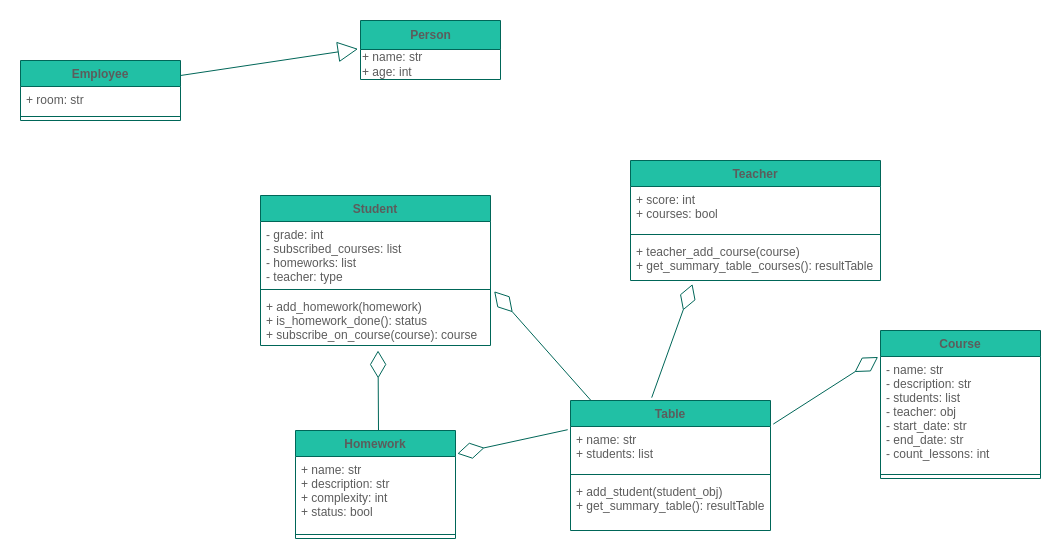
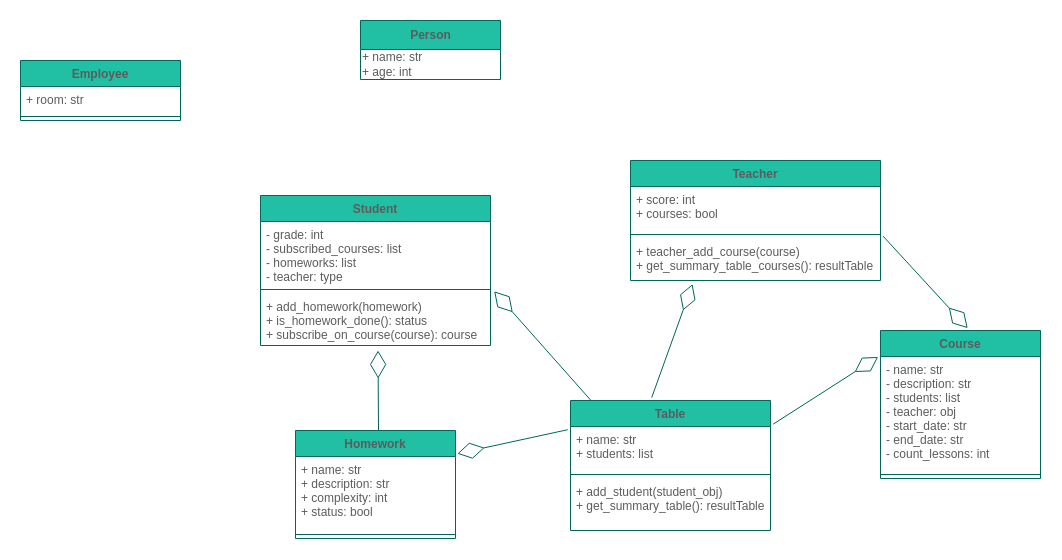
  <mxCell id="0" />
  <mxCell id="1" parent="0" />
  <mxCell id="2" value="Person" style="swimlane;fontStyle=1;align=center;verticalAlign=middle;childLayout=stackLayout;horizontal=1;startSize=29;horizontalStack=0;resizeParent=1;resizeParentMax=0;resizeLast=0;collapsible=0;marginBottom=0;html=1;fillColor=#21C0A5;strokeColor=#006658;fontColor=#5C5C5C;" vertex="1" parent="1"><mxGeometry x="360" y="20" width="140" height="59" as="geometry" /></mxCell>
  <mxCell id="3" value="+ name: str&lt;br&gt;+ age: int" style="text;html=1;align=left;verticalAlign=middle;resizable=0;points=[];autosize=1;strokeColor=none;fillColor=none;fontColor=#5C5C5C;" vertex="1" parent="2"><mxGeometry y="29" width="140" height="30" as="geometry" /></mxCell>
  <mxCell id="4" value="Homework" style="swimlane;fontStyle=1;align=center;verticalAlign=top;childLayout=stackLayout;horizontal=1;startSize=26;horizontalStack=0;resizeParent=1;resizeParentMax=0;resizeLast=0;collapsible=1;marginBottom=0;fillColor=#21C0A5;strokeColor=#006658;fontColor=#5C5C5C;" vertex="1" parent="1"><mxGeometry x="295" y="430" width="160" height="108" as="geometry" /></mxCell>
  <mxCell id="5" value="+ name: str&#10;+ description: str&#10;+ complexity: int&#10;+ status: bool" style="text;strokeColor=none;fillColor=none;align=left;verticalAlign=top;spacingLeft=4;spacingRight=4;overflow=hidden;rotatable=0;points=[[0,0.5],[1,0.5]];portConstraint=eastwest;fontColor=#5C5C5C;" vertex="1" parent="4"><mxGeometry y="26" width="160" height="74" as="geometry" /></mxCell>
  <mxCell id="6" value="" style="line;strokeWidth=1;fillColor=none;align=left;verticalAlign=middle;spacingTop=-1;spacingLeft=3;spacingRight=3;rotatable=0;labelPosition=right;points=[];portConstraint=eastwest;strokeColor=#006658;fontColor=#5C5C5C;" vertex="1" parent="4"><mxGeometry y="100" width="160" height="8" as="geometry" /></mxCell>
  <mxCell id="7" value="Student" style="swimlane;fontStyle=1;align=center;verticalAlign=top;childLayout=stackLayout;horizontal=1;startSize=26;horizontalStack=0;resizeParent=1;resizeParentMax=0;resizeLast=0;collapsible=1;marginBottom=0;strokeColor=#006658;fillColor=#21C0A5;fontColor=#5C5C5C;" vertex="1" parent="1"><mxGeometry x="260" y="195" width="230" height="150" as="geometry" /></mxCell>
  <mxCell id="8" value="- grade: int&#10;- subscribed_courses: list&#10;- homeworks: list&#10;- teacher: type&#10;&#10;&#10;" style="text;strokeColor=none;fillColor=none;align=left;verticalAlign=top;spacingLeft=4;spacingRight=4;overflow=hidden;rotatable=0;points=[[0,0.5],[1,0.5]];portConstraint=eastwest;fontColor=#5C5C5C;" vertex="1" parent="7"><mxGeometry y="26" width="230" height="64" as="geometry" /></mxCell>
  <mxCell id="9" value="" style="line;strokeWidth=1;fillColor=none;align=left;verticalAlign=middle;spacingTop=-1;spacingLeft=3;spacingRight=3;rotatable=0;labelPosition=right;points=[];portConstraint=eastwest;strokeColor=#006658;fontColor=#5C5C5C;" vertex="1" parent="7"><mxGeometry y="90" width="230" height="8" as="geometry" /></mxCell>
  <mxCell id="10" value="+ add_homework(homework)&#10;+ is_homework_done(): status&#10;+ subscribe_on_course(course): course" style="text;strokeColor=none;fillColor=none;align=left;verticalAlign=top;spacingLeft=4;spacingRight=4;overflow=hidden;rotatable=0;points=[[0,0.5],[1,0.5]];portConstraint=eastwest;fontColor=#5C5C5C;" vertex="1" parent="7"><mxGeometry y="98" width="230" height="52" as="geometry" /></mxCell>
  <mxCell id="11" value="Teacher" style="swimlane;fontStyle=1;align=center;verticalAlign=top;childLayout=stackLayout;horizontal=1;startSize=26;horizontalStack=0;resizeParent=1;resizeParentMax=0;resizeLast=0;collapsible=1;marginBottom=0;fillColor=#21C0A5;strokeColor=#006658;fontColor=#5C5C5C;" vertex="1" parent="1"><mxGeometry x="630" y="160" width="250" height="120" as="geometry" /></mxCell>
  <mxCell id="12" value="+ score: int&#10;+ courses: bool" style="text;strokeColor=none;fillColor=none;align=left;verticalAlign=top;spacingLeft=4;spacingRight=4;overflow=hidden;rotatable=0;points=[[0,0.5],[1,0.5]];portConstraint=eastwest;fontColor=#5C5C5C;" vertex="1" parent="11"><mxGeometry y="26" width="250" height="44" as="geometry" /></mxCell>
  <mxCell id="13" value="" style="line;strokeWidth=1;fillColor=none;align=left;verticalAlign=middle;spacingTop=-1;spacingLeft=3;spacingRight=3;rotatable=0;labelPosition=right;points=[];portConstraint=eastwest;strokeColor=#006658;fontColor=#5C5C5C;" vertex="1" parent="11"><mxGeometry y="70" width="250" height="8" as="geometry" /></mxCell>
  <mxCell id="14" value="+ teacher_add_course(course)&#10;+ get_summary_table_courses(): resultTable" style="text;strokeColor=none;fillColor=none;align=left;verticalAlign=top;spacingLeft=4;spacingRight=4;overflow=hidden;rotatable=0;points=[[0,0.5],[1,0.5]];portConstraint=eastwest;fontColor=#5C5C5C;" vertex="1" parent="11"><mxGeometry y="78" width="250" height="42" as="geometry" /></mxCell>
  <mxCell id="15" value="Employee" style="swimlane;fontStyle=1;align=center;verticalAlign=top;childLayout=stackLayout;horizontal=1;startSize=26;horizontalStack=0;resizeParent=1;resizeParentMax=0;resizeLast=0;collapsible=1;marginBottom=0;fillColor=#21C0A5;strokeColor=#006658;fontColor=#5C5C5C;" vertex="1" parent="1"><mxGeometry x="20" y="60" width="160" height="60" as="geometry" /></mxCell>
  <mxCell id="16" value="+ room: str" style="text;strokeColor=none;fillColor=none;align=left;verticalAlign=top;spacingLeft=4;spacingRight=4;overflow=hidden;rotatable=0;points=[[0,0.5],[1,0.5]];portConstraint=eastwest;fontColor=#5C5C5C;" vertex="1" parent="15"><mxGeometry y="26" width="160" height="26" as="geometry" /></mxCell>
  <mxCell id="17" value="" style="line;strokeWidth=1;fillColor=none;align=left;verticalAlign=middle;spacingTop=-1;spacingLeft=3;spacingRight=3;rotatable=0;labelPosition=right;points=[];portConstraint=eastwest;strokeColor=#006658;fontColor=#5C5C5C;" vertex="1" parent="15"><mxGeometry y="52" width="160" height="8" as="geometry" /></mxCell>
- <mxCell id="18" value="" style="endArrow=block;html=1;rounded=0;strokeWidth=1;endFill=0;entryX=-0.017;entryY=-0.02;entryDx=0;entryDy=0;exitX=1;exitY=0.25;exitDx=0;exitDy=0;endSize=18;entryPerimeter=0;strokeColor=#006658;fontColor=#5C5C5C;" edge="1" parent="1" source="15" target="3"><mxGeometry width="50" height="50" relative="1" as="geometry"><mxPoint x="595" y="126.59" as="sourcePoint" /><mxPoint x="595.68" y="40" as="targetPoint" /></mxGeometry></mxCell>
  <mxCell id="19" value="Table" style="swimlane;fontStyle=1;align=center;verticalAlign=top;childLayout=stackLayout;horizontal=1;startSize=26;horizontalStack=0;resizeParent=1;resizeParentMax=0;resizeLast=0;collapsible=1;marginBottom=0;fillColor=#21C0A5;strokeColor=#006658;fontColor=#5C5C5C;" vertex="1" parent="1"><mxGeometry x="570" y="400" width="200" height="130" as="geometry" /></mxCell>
  <mxCell id="20" value="+ name: str&#10;+ students: list" style="text;strokeColor=none;fillColor=none;align=left;verticalAlign=top;spacingLeft=4;spacingRight=4;overflow=hidden;rotatable=0;points=[[0,0.5],[1,0.5]];portConstraint=eastwest;fontColor=#5C5C5C;" vertex="1" parent="19"><mxGeometry y="26" width="200" height="44" as="geometry" /></mxCell>
  <mxCell id="21" value="" style="line;strokeWidth=1;fillColor=none;align=left;verticalAlign=middle;spacingTop=-1;spacingLeft=3;spacingRight=3;rotatable=0;labelPosition=right;points=[];portConstraint=eastwest;strokeColor=#006658;fontColor=#5C5C5C;" vertex="1" parent="19"><mxGeometry y="70" width="200" height="8" as="geometry" /></mxCell>
  <mxCell id="22" value="+ add_student(student_obj)&#10;+ get_summary_table(): resultTable&#10;" style="text;strokeColor=none;fillColor=none;align=left;verticalAlign=top;spacingLeft=4;spacingRight=4;overflow=hidden;rotatable=0;points=[[0,0.5],[1,0.5]];portConstraint=eastwest;fontColor=#5C5C5C;" vertex="1" parent="19"><mxGeometry y="78" width="200" height="52" as="geometry" /></mxCell>
  <mxCell id="23" value="Course" style="swimlane;fontStyle=1;align=center;verticalAlign=top;childLayout=stackLayout;horizontal=1;startSize=26;horizontalStack=0;resizeParent=1;resizeParentMax=0;resizeLast=0;collapsible=1;marginBottom=0;fillColor=#21C0A5;strokeColor=#006658;fontColor=#5C5C5C;" vertex="1" parent="1"><mxGeometry x="880" y="330" width="160" height="148" as="geometry" /></mxCell>
  <mxCell id="24" value="- name: str&#10;- description: str&#10;- students: list&#10;- teacher: obj&#10;- start_date: str&#10;- end_date: str&#10;- count_lessons: int" style="text;strokeColor=none;fillColor=none;align=left;verticalAlign=top;spacingLeft=4;spacingRight=4;overflow=hidden;rotatable=0;points=[[0,0.5],[1,0.5]];portConstraint=eastwest;fontColor=#5C5C5C;" vertex="1" parent="23"><mxGeometry y="26" width="160" height="114" as="geometry" /></mxCell>
  <mxCell id="25" value="" style="line;strokeWidth=1;fillColor=none;align=left;verticalAlign=middle;spacingTop=-1;spacingLeft=3;spacingRight=3;rotatable=0;labelPosition=right;points=[];portConstraint=eastwest;strokeColor=#006658;fontColor=#5C5C5C;" vertex="1" parent="23"><mxGeometry y="140" width="160" height="8" as="geometry" /></mxCell>
  <mxCell id="26" value="" style="endArrow=diamondThin;html=1;rounded=0;strokeWidth=1;endFill=0;entryX=0.511;entryY=1.096;entryDx=0;entryDy=0;entryPerimeter=0;endSize=25;strokeColor=#006658;fontColor=#5C5C5C;" edge="1" parent="1" target="10"><mxGeometry width="50" height="50" relative="1" as="geometry"><mxPoint x="378" y="430" as="sourcePoint" /><mxPoint x="502.68" y="338.2" as="targetPoint" /></mxGeometry></mxCell>
  <mxCell id="27" value="" style="endArrow=diamondThin;html=1;rounded=0;strokeWidth=1;endFill=0;entryX=-0.015;entryY=0.004;entryDx=0;entryDy=0;entryPerimeter=0;endSize=25;strokeColor=#006658;fontColor=#5C5C5C;exitX=1.014;exitY=-0.055;exitDx=0;exitDy=0;exitPerimeter=0;" edge="1" parent="1" source="20" target="24"><mxGeometry width="50" height="50" relative="1" as="geometry"><mxPoint x="810.47" y="400.01" as="sourcePoint" /><mxPoint x="810" y="320.002" as="targetPoint" /></mxGeometry></mxCell>
  <mxCell id="28" value="" style="endArrow=diamondThin;html=1;rounded=0;strokeWidth=1;endFill=0;entryX=1.011;entryY=-0.038;entryDx=0;entryDy=0;entryPerimeter=0;endSize=25;strokeColor=#006658;fontColor=#5C5C5C;exitX=-0.014;exitY=0.073;exitDx=0;exitDy=0;exitPerimeter=0;" edge="1" parent="1" source="20" target="5"><mxGeometry width="50" height="50" relative="1" as="geometry"><mxPoint x="398" y="450" as="sourcePoint" /><mxPoint x="397.53" y="369.992" as="targetPoint" /></mxGeometry></mxCell>
  <mxCell id="29" value="" style="endArrow=diamondThin;html=1;rounded=0;strokeWidth=1;endFill=0;entryX=1.016;entryY=-0.042;entryDx=0;entryDy=0;entryPerimeter=0;endSize=25;strokeColor=#006658;fontColor=#5C5C5C;" edge="1" parent="1" target="10"><mxGeometry width="50" height="50" relative="1" as="geometry"><mxPoint x="590.47" y="400" as="sourcePoint" /><mxPoint x="590" y="319.992" as="targetPoint" /></mxGeometry></mxCell>
  <mxCell id="30" value="" style="endArrow=diamondThin;html=1;rounded=0;strokeWidth=1;endFill=0;entryX=0.248;entryY=1.086;entryDx=0;entryDy=0;entryPerimeter=0;endSize=25;strokeColor=#006658;fontColor=#5C5C5C;exitX=0.406;exitY=-0.022;exitDx=0;exitDy=0;exitPerimeter=0;" edge="1" parent="1" source="19" target="14"><mxGeometry width="50" height="50" relative="1" as="geometry"><mxPoint x="730.47" y="400" as="sourcePoint" /><mxPoint x="730" y="319.992" as="targetPoint" /></mxGeometry></mxCell>
+ <mxCell id="31" value="" style="endArrow=diamondThin;html=1;rounded=0;strokeWidth=1;endFill=0;entryX=0.545;entryY=-0.016;entryDx=0;entryDy=0;entryPerimeter=0;endSize=25;strokeColor=#006658;fontColor=#5C5C5C;exitX=1.01;exitY=1.127;exitDx=0;exitDy=0;exitPerimeter=0;" edge="1" parent="1" source="12" target="23"><mxGeometry width="50" height="50" relative="1" as="geometry"><mxPoint x="959.97" y="290.01" as="sourcePoint" /><mxPoint x="959.5" y="210.002" as="targetPoint" /></mxGeometry></mxCell>
